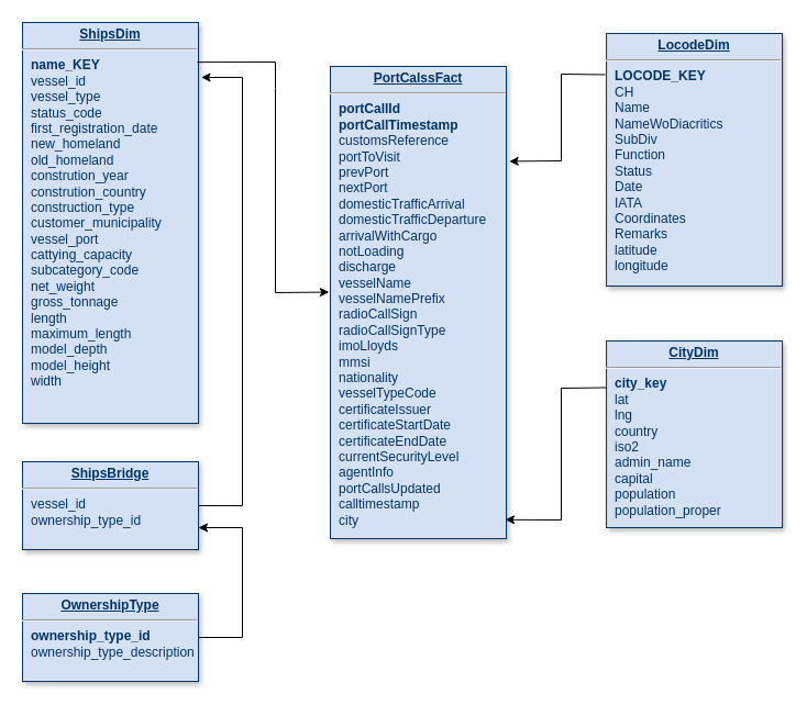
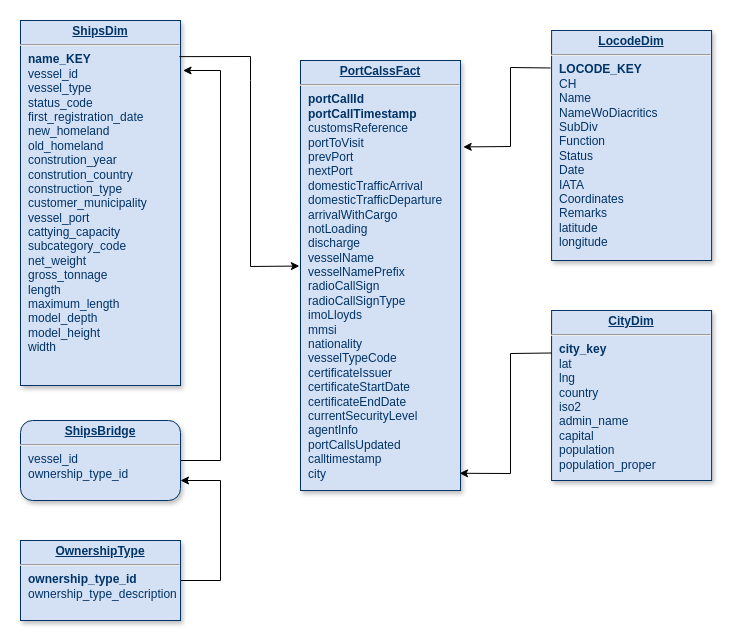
  <mxCell id="0" />
  <mxCell id="1" parent="0" />
  <mxCell id="2" value="&lt;p style=&quot;margin: 0px; margin-top: 4px; text-align: center; text-decoration: underline;&quot;&gt;&lt;b&gt;CityDim&lt;/b&gt;&lt;/p&gt;&lt;hr&gt;&lt;p style=&quot;margin: 0px; margin-left: 8px;&quot;&gt;&lt;b&gt;city_key&lt;/b&gt;&lt;/p&gt;&lt;p style=&quot;margin: 0px; margin-left: 8px;&quot;&gt;lat&lt;/p&gt;&lt;p style=&quot;margin: 0px; margin-left: 8px;&quot;&gt;lng&lt;/p&gt;&lt;p style=&quot;margin: 0px; margin-left: 8px;&quot;&gt;country&lt;/p&gt;&lt;p style=&quot;margin: 0px; margin-left: 8px;&quot;&gt;iso2&lt;/p&gt;&lt;p style=&quot;margin: 0px; margin-left: 8px;&quot;&gt;admin_name&lt;/p&gt;&lt;p style=&quot;margin: 0px; margin-left: 8px;&quot;&gt;capital&lt;/p&gt;&lt;p style=&quot;margin: 0px; margin-left: 8px;&quot;&gt;population&lt;/p&gt;&lt;p style=&quot;margin: 0px; margin-left: 8px;&quot;&gt;population_proper&lt;/p&gt;" style="verticalAlign=top;align=left;overflow=fill;fontSize=12;fontFamily=Helvetica;html=1;strokeColor=#003366;shadow=1;fillColor=#D4E1F5;fontColor=#003366" parent="1" vertex="1"><mxGeometry x="551.08" y="310" width="160" height="170" as="geometry" /></mxCell>
  <mxCell id="3" style="edgeStyle=orthogonalEdgeStyle;rounded=0;orthogonalLoop=1;jettySize=auto;html=1;exitX=1;exitY=0.5;exitDx=0;exitDy=0;entryX=1.016;entryY=0.137;entryDx=0;entryDy=0;entryPerimeter=0;" edge="1" parent="1" source="4" target="6"><mxGeometry relative="1" as="geometry"><mxPoint x="220" y="60" as="targetPoint" /><Array as="points"><mxPoint x="220" y="460" /><mxPoint x="220" y="70" /></Array></mxGeometry></mxCell>
- <mxCell id="4" value="&lt;p style=&quot;margin: 0px; margin-top: 4px; text-align: center; text-decoration: underline;&quot;&gt;&lt;b&gt;ShipsBridge&lt;/b&gt;&lt;/p&gt;&lt;hr&gt;&lt;p style=&quot;margin: 0px; margin-left: 8px;&quot;&gt;vessel_id&lt;span style=&quot;&quot;&gt;&#09;&lt;/span&gt;&lt;/p&gt;&lt;p style=&quot;margin: 0px; margin-left: 8px;&quot;&gt;ownership_type_id&lt;br&gt;&lt;/p&gt;" style="verticalAlign=top;align=left;overflow=fill;fontSize=12;fontFamily=Helvetica;html=1;strokeColor=#003366;shadow=1;fillColor=#D4E1F5;fontColor=#003366" parent="1" vertex="1"><mxGeometry x="20" y="420" width="160" height="80" as="geometry" /></mxCell>
+ <mxCell id="4" value="&lt;p style=&quot;margin: 0px; margin-top: 4px; text-align: center; text-decoration: underline;&quot;&gt;&lt;b&gt;ShipsBridge&lt;/b&gt;&lt;/p&gt;&lt;hr&gt;&lt;p style=&quot;margin: 0px; margin-left: 8px;&quot;&gt;vessel_id&lt;span style=&quot;&quot;&gt;&#09;&lt;/span&gt;&lt;/p&gt;&lt;p style=&quot;margin: 0px; margin-left: 8px;&quot;&gt;ownership_type_id&lt;br&gt;&lt;/p&gt;" style="verticalAlign=top;align=left;overflow=fill;fontSize=12;fontFamily=Helvetica;html=1;strokeColor=#003366;shadow=1;fillColor=#D4E1F5;fontColor=#003366;rounded=1;" parent="1" vertex="1"><mxGeometry x="20" y="420" width="160" height="80" as="geometry" /></mxCell>
  <mxCell id="5" value="&lt;p style=&quot;margin: 0px; margin-top: 4px; text-align: center; text-decoration: underline;&quot;&gt;&lt;b&gt;LocodeDim&lt;/b&gt;&lt;/p&gt;&lt;hr&gt;&lt;p style=&quot;margin: 0px; margin-left: 8px;&quot;&gt;&lt;b style=&quot;background-color: initial;&quot;&gt;LOCODE_KEY&lt;/b&gt;&lt;br&gt;&lt;/p&gt;&lt;p style=&quot;margin: 0px; margin-left: 8px;&quot;&gt;CH&lt;/p&gt;&lt;p style=&quot;margin: 0px; margin-left: 8px;&quot;&gt;Name&lt;/p&gt;&lt;p style=&quot;margin: 0px; margin-left: 8px;&quot;&gt;NameWoDiacritics&lt;/p&gt;&lt;p style=&quot;margin: 0px; margin-left: 8px;&quot;&gt;SubDiv&lt;/p&gt;&lt;p style=&quot;margin: 0px; margin-left: 8px;&quot;&gt;Function&lt;/p&gt;&lt;p style=&quot;margin: 0px; margin-left: 8px;&quot;&gt;Status&lt;/p&gt;&lt;p style=&quot;margin: 0px; margin-left: 8px;&quot;&gt;Date&lt;/p&gt;&lt;p style=&quot;margin: 0px; margin-left: 8px;&quot;&gt;IATA&lt;/p&gt;&lt;p style=&quot;margin: 0px; margin-left: 8px;&quot;&gt;Coordinates&lt;/p&gt;&lt;p style=&quot;margin: 0px; margin-left: 8px;&quot;&gt;Remarks&lt;/p&gt;&lt;p style=&quot;margin: 0px; margin-left: 8px;&quot;&gt;latitude&lt;/p&gt;&lt;p style=&quot;margin: 0px; margin-left: 8px;&quot;&gt;longitude&lt;/p&gt;" style="verticalAlign=top;align=left;overflow=fill;fontSize=12;fontFamily=Helvetica;html=1;strokeColor=#003366;shadow=1;fillColor=#D4E1F5;fontColor=#003366" parent="1" vertex="1"><mxGeometry x="551.08" y="30" width="160" height="230" as="geometry" /></mxCell>
  <mxCell id="6" value="&lt;p style=&quot;margin: 0px; margin-top: 4px; text-align: center; text-decoration: underline;&quot;&gt;&lt;b&gt;ShipsDim&lt;/b&gt;&lt;/p&gt;&lt;hr&gt;&lt;p style=&quot;margin: 0px; margin-left: 8px;&quot;&gt;&lt;b&gt;name_KEY&lt;/b&gt;&lt;b&gt;&lt;br&gt;&lt;/b&gt;&lt;/p&gt;&lt;p style=&quot;margin: 0px; margin-left: 8px;&quot;&gt;vessel_id&lt;/p&gt;&lt;p style=&quot;margin: 0px 0px 0px 8px;&quot;&gt;vessel_type&lt;/p&gt;&lt;p style=&quot;margin: 0px 0px 0px 8px;&quot;&gt;status_code&lt;/p&gt;&lt;p style=&quot;margin: 0px 0px 0px 8px;&quot;&gt;first_registration_date&lt;/p&gt;&lt;p style=&quot;margin: 0px; margin-left: 8px;&quot;&gt;new_homeland&lt;/p&gt;&lt;p style=&quot;margin: 0px; margin-left: 8px;&quot;&gt;old_homeland&lt;/p&gt;&lt;p style=&quot;margin: 0px; margin-left: 8px;&quot;&gt;constrution_year&lt;/p&gt;&lt;p style=&quot;margin: 0px; margin-left: 8px;&quot;&gt;constrution_country&lt;/p&gt;&lt;p style=&quot;margin: 0px; margin-left: 8px;&quot;&gt;construction_type&lt;/p&gt;&lt;p style=&quot;margin: 0px; margin-left: 8px;&quot;&gt;customer_municipality&lt;/p&gt;&lt;p style=&quot;margin: 0px; margin-left: 8px;&quot;&gt;vessel_port&lt;/p&gt;&lt;p style=&quot;margin: 0px; margin-left: 8px;&quot;&gt;cattying_capacity&lt;/p&gt;&lt;p style=&quot;margin: 0px; margin-left: 8px;&quot;&gt;subcategory_code&lt;/p&gt;&lt;p style=&quot;margin: 0px; margin-left: 8px;&quot;&gt;net_weight&lt;/p&gt;&lt;p style=&quot;margin: 0px; margin-left: 8px;&quot;&gt;gross_tonnage&lt;/p&gt;&lt;p style=&quot;margin: 0px; margin-left: 8px;&quot;&gt;length&lt;/p&gt;&lt;p style=&quot;margin: 0px; margin-left: 8px;&quot;&gt;maximum_length&lt;/p&gt;&lt;p style=&quot;margin: 0px; margin-left: 8px;&quot;&gt;model_depth&lt;/p&gt;&lt;p style=&quot;margin: 0px; margin-left: 8px;&quot;&gt;model_height&lt;/p&gt;&lt;p style=&quot;margin: 0px; margin-left: 8px;&quot;&gt;width&lt;/p&gt;" style="verticalAlign=top;align=left;overflow=fill;fontSize=12;fontFamily=Helvetica;html=1;strokeColor=#003366;shadow=1;fillColor=#D4E1F5;fontColor=#003366" parent="1" vertex="1"><mxGeometry x="20" y="20" width="160" height="365" as="geometry" /></mxCell>
  <mxCell id="7" value="&lt;p style=&quot;margin: 0px; margin-top: 4px; text-align: center; text-decoration: underline;&quot;&gt;&lt;b&gt;PortCalssFact&lt;/b&gt;&lt;/p&gt;&lt;hr&gt;&lt;p style=&quot;margin: 0px; margin-left: 8px;&quot;&gt;&lt;b&gt;portCallId&lt;/b&gt;&lt;/p&gt;&lt;p style=&quot;margin: 0px; margin-left: 8px;&quot;&gt;&lt;b&gt;portCallTimestamp&lt;/b&gt;&lt;/p&gt;&lt;p style=&quot;margin: 0px; margin-left: 8px;&quot;&gt;customsReference&lt;/p&gt;&lt;p style=&quot;margin: 0px; margin-left: 8px;&quot;&gt;portToVisit&lt;/p&gt;&lt;p style=&quot;margin: 0px; margin-left: 8px;&quot;&gt;prevPort&lt;/p&gt;&lt;p style=&quot;margin: 0px; margin-left: 8px;&quot;&gt;nextPort&lt;/p&gt;&lt;p style=&quot;margin: 0px; margin-left: 8px;&quot;&gt;domesticTrafficArrival&lt;/p&gt;&lt;p style=&quot;margin: 0px; margin-left: 8px;&quot;&gt;domesticTrafficDeparture&lt;/p&gt;&lt;p style=&quot;margin: 0px; margin-left: 8px;&quot;&gt;arrivalWithCargo&lt;/p&gt;&lt;p style=&quot;margin: 0px; margin-left: 8px;&quot;&gt;notLoading&lt;/p&gt;&lt;p style=&quot;margin: 0px; margin-left: 8px;&quot;&gt;discharge&lt;/p&gt;&lt;p style=&quot;margin: 0px; margin-left: 8px;&quot;&gt;vesselName&lt;/p&gt;&lt;p style=&quot;margin: 0px; margin-left: 8px;&quot;&gt;vesselNamePrefix&lt;/p&gt;&lt;p style=&quot;margin: 0px; margin-left: 8px;&quot;&gt;radioCallSign&lt;/p&gt;&lt;p style=&quot;margin: 0px; margin-left: 8px;&quot;&gt;radioCallSignType&lt;/p&gt;&lt;p style=&quot;margin: 0px; margin-left: 8px;&quot;&gt;imoLloyds&lt;/p&gt;&lt;p style=&quot;margin: 0px; margin-left: 8px;&quot;&gt;mmsi&lt;/p&gt;&lt;p style=&quot;margin: 0px; margin-left: 8px;&quot;&gt;nationality&lt;/p&gt;&lt;p style=&quot;margin: 0px; margin-left: 8px;&quot;&gt;vesselTypeCode&lt;/p&gt;&lt;p style=&quot;margin: 0px; margin-left: 8px;&quot;&gt;certificateIssuer&lt;/p&gt;&lt;p style=&quot;margin: 0px; margin-left: 8px;&quot;&gt;certificateStartDate&lt;/p&gt;&lt;p style=&quot;margin: 0px; margin-left: 8px;&quot;&gt;certificateEndDate&lt;/p&gt;&lt;p style=&quot;margin: 0px; margin-left: 8px;&quot;&gt;currentSecurityLevel&lt;/p&gt;&lt;p style=&quot;margin: 0px; margin-left: 8px;&quot;&gt;agentInfo&lt;/p&gt;&lt;p style=&quot;margin: 0px; margin-left: 8px;&quot;&gt;portCallsUpdated&lt;/p&gt;&lt;p style=&quot;margin: 0px; margin-left: 8px;&quot;&gt;calltimestamp&lt;/p&gt;&lt;p style=&quot;margin: 0px; margin-left: 8px;&quot;&gt;city&lt;/p&gt;" style="verticalAlign=top;align=left;overflow=fill;fontSize=12;fontFamily=Helvetica;html=1;strokeColor=#003366;shadow=1;fillColor=#D4E1F5;fontColor=#003366" parent="1" vertex="1"><mxGeometry x="300" y="60" width="160" height="430" as="geometry" /></mxCell>
  <mxCell id="8" value="" style="endArrow=classic;html=1;rounded=0;exitX=-0.007;exitY=0.163;exitDx=0;exitDy=0;exitPerimeter=0;entryX=1.017;entryY=0.201;entryDx=0;entryDy=0;entryPerimeter=0;" edge="1" parent="1" source="5" target="7"><mxGeometry width="50" height="50" relative="1" as="geometry"><mxPoint x="490" y="290" as="sourcePoint" /><mxPoint x="540" y="240" as="targetPoint" /><Array as="points"><mxPoint x="510" y="67" /><mxPoint x="510" y="146" /></Array></mxGeometry></mxCell>
  <mxCell id="9" style="edgeStyle=orthogonalEdgeStyle;rounded=0;orthogonalLoop=1;jettySize=auto;html=1;exitX=1;exitY=0.5;exitDx=0;exitDy=0;entryX=1;entryY=0.75;entryDx=0;entryDy=0;" edge="1" parent="1" source="10" target="4"><mxGeometry relative="1" as="geometry"><Array as="points"><mxPoint x="220" y="580" /><mxPoint x="220" y="480" /></Array></mxGeometry></mxCell>
  <mxCell id="10" value="&lt;p style=&quot;margin: 0px; margin-top: 4px; text-align: center; text-decoration: underline;&quot;&gt;&lt;b&gt;OwnershipType&lt;/b&gt;&lt;/p&gt;&lt;hr&gt;&lt;p style=&quot;margin: 0px; margin-left: 8px;&quot;&gt;&lt;b&gt;ownership_type_id&lt;/b&gt;&lt;/p&gt;&lt;p style=&quot;margin: 0px; margin-left: 8px;&quot;&gt;ownership_type_description&lt;/p&gt;" style="verticalAlign=top;align=left;overflow=fill;fontSize=12;fontFamily=Helvetica;html=1;strokeColor=#003366;shadow=1;fillColor=#D4E1F5;fontColor=#003366" vertex="1" parent="1"><mxGeometry x="20" y="540" width="160" height="80" as="geometry" /></mxCell>
  <mxCell id="11" value="" style="endArrow=classic;html=1;rounded=0;entryX=-0.007;entryY=0.478;entryDx=0;entryDy=0;entryPerimeter=0;exitX=0.993;exitY=0.099;exitDx=0;exitDy=0;exitPerimeter=0;" edge="1" parent="1" source="6" target="7"><mxGeometry width="50" height="50" relative="1" as="geometry"><mxPoint x="180" y="80" as="sourcePoint" /><mxPoint x="260" y="400" as="targetPoint" /><Array as="points"><mxPoint x="250" y="56" /><mxPoint x="250" y="80" /><mxPoint x="250" y="266" /></Array></mxGeometry></mxCell>
  <mxCell id="12" value="" style="endArrow=classic;html=1;rounded=0;exitX=0;exitY=0.25;exitDx=0;exitDy=0;entryX=0.994;entryY=0.96;entryDx=0;entryDy=0;entryPerimeter=0;" edge="1" parent="1" source="2" target="7"><mxGeometry width="50" height="50" relative="1" as="geometry"><mxPoint x="220" y="370" as="sourcePoint" /><mxPoint x="270" y="320" as="targetPoint" /><Array as="points"><mxPoint x="510" y="353" /><mxPoint x="510" y="473" /></Array></mxGeometry></mxCell>
